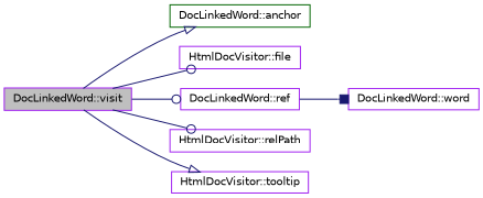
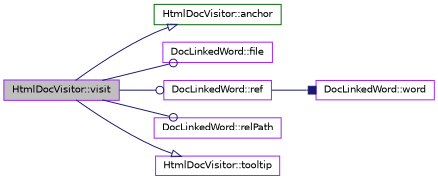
  digraph {
    rankdir=LR
    node [color=purple fillcolor=white fontname=Helvetica fontsize=10 shape=record style=filled]
    edge [arrowhead=odot color=midnightblue fontname=Helvetica fontsize=10 labelfontname=Helvetica labelfontsize=10 style=solid]
-   n1 [fillcolor=grey75 fontcolor=black height=0.2 label="DocLinkedWord::visit" width=0.4]
-   n2 [color=darkgreen height=0.2 label="DocLinkedWord::anchor" width=0.4]
-   n3 [height=0.2 label="HtmlDocVisitor::file" width=0.4]
+   n1 [fillcolor=grey75 fontcolor=black height=0.2 label="HtmlDocVisitor::visit" width=0.4]
+   n2 [color=darkgreen height=0.2 label="HtmlDocVisitor::anchor" width=0.4]
+   n3 [height=0.2 label="DocLinkedWord::file" width=0.4]
    n4 [height=0.2 label="DocLinkedWord::ref" width=0.4]
-   n5 [height=0.2 label="HtmlDocVisitor::relPath" width=0.4]
+   n5 [height=0.2 label="DocLinkedWord::relPath" width=0.4]
    n6 [height=0.2 label="HtmlDocVisitor::tooltip" width=0.4]
    n7 [height=0.2 label="DocLinkedWord::word" width=0.4]
    n1 -> n2 [arrowhead=onormal]
    n1 -> n3
    n1 -> n4
    n1 -> n5
    n1 -> n6 [arrowhead=onormal]
    n4 -> n7 [arrowhead=box]
  }
